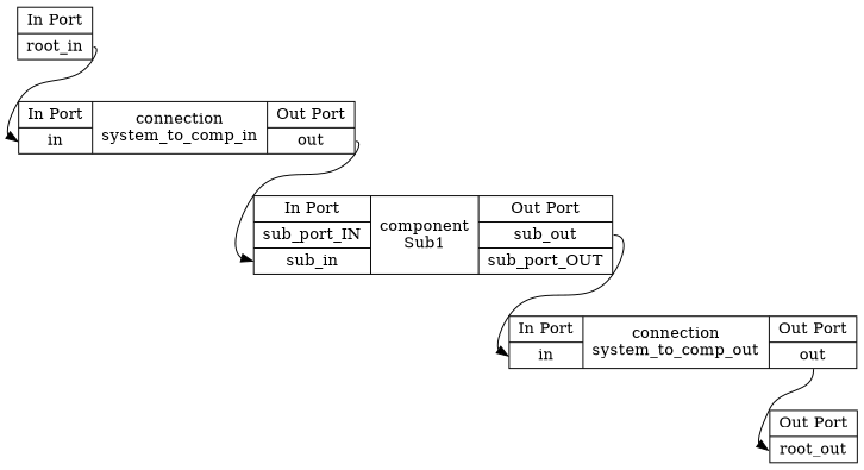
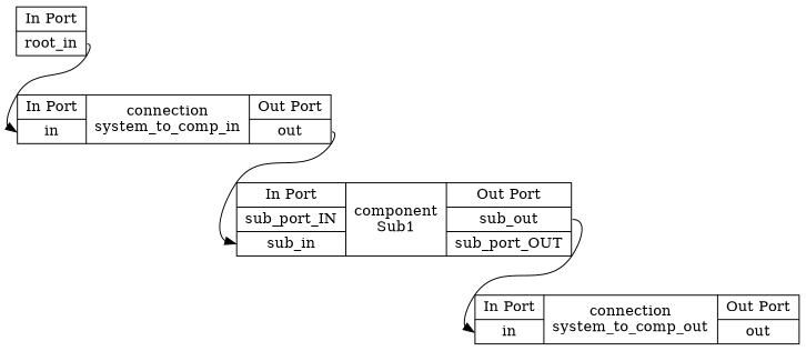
  digraph {
    rankdir=TB
    node [shape=record]
    edge [headport=in tailport=out]
    n1 [label="{In Port|<sub_port_IN>sub_port_IN|<sub_in>sub_in} |component\nSub1|{Out Port|<sub_out>sub_out|<sub_port_OUT>sub_port_OUT} "]
    n2 [label="{In Port|<in>in} |connection\nsystem_to_comp_out|{Out Port|<out>out} "]
    n3 [label="{In Port|<in>in} |connection\nsystem_to_comp_in|{Out Port|<out>out} "]
-   n4 [label="{Out Port|<root_out>root_out}" rank=sink]
    n5 [label="{In Port|<root_in>root_in}" rank=source]
    n1 -> n2 [tailport=sub_out]
-   n2 -> n4 [headport=root_out]
    n3 -> n1 [headport=sub_in]
    n5 -> n3 [tailport=root_in]
  }
